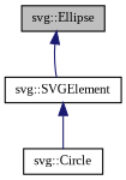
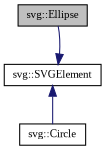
  digraph {
    fontname="Liberation Serif"
    node [color=black fillcolor=white fontname="Liberation Serif" fontsize=10 shape=record style=filled]
    edge [color=midnightblue dir=back fontname="Liberation Serif" fontsize=10 labelfontname=Helvetica labelfontsize=10 style=solid]
    n1 [fillcolor=grey75 fontcolor=black height=0.2 label="svg::Ellipse" width=0.4]
    n2 [height=0.2 label="svg::Circle" width=0.4]
    n3 [height=0.2 label="svg::SVGElement" width=0.4]
-   n1 -> n3
+   n3 -> n1
    n3 -> n2
  }
